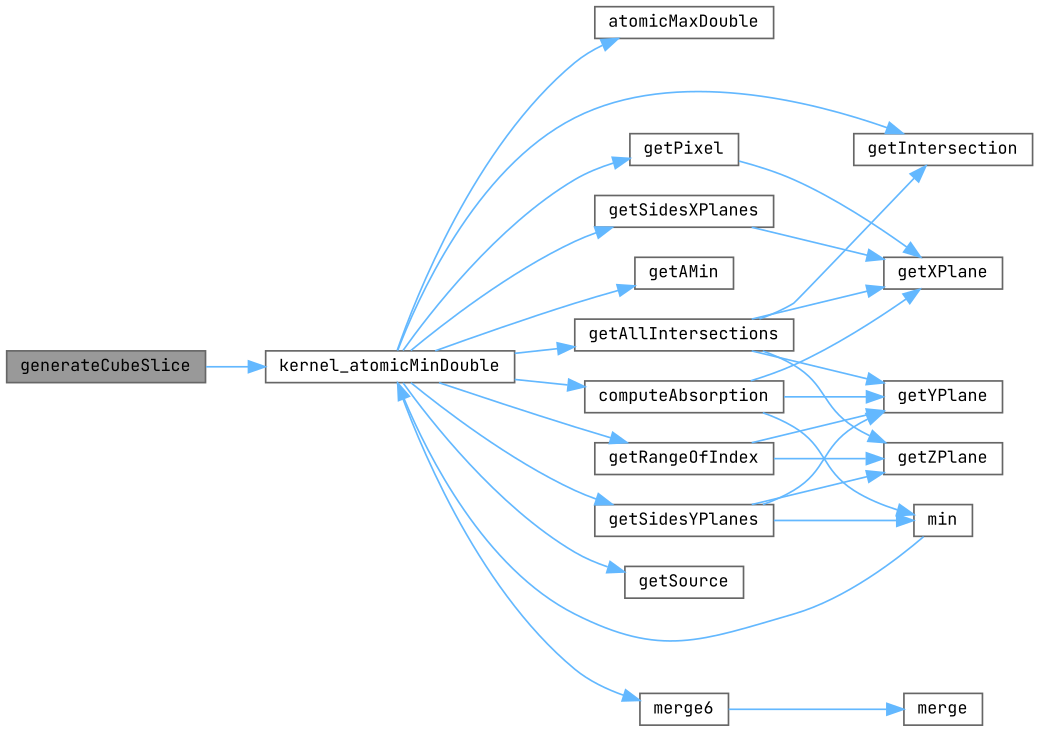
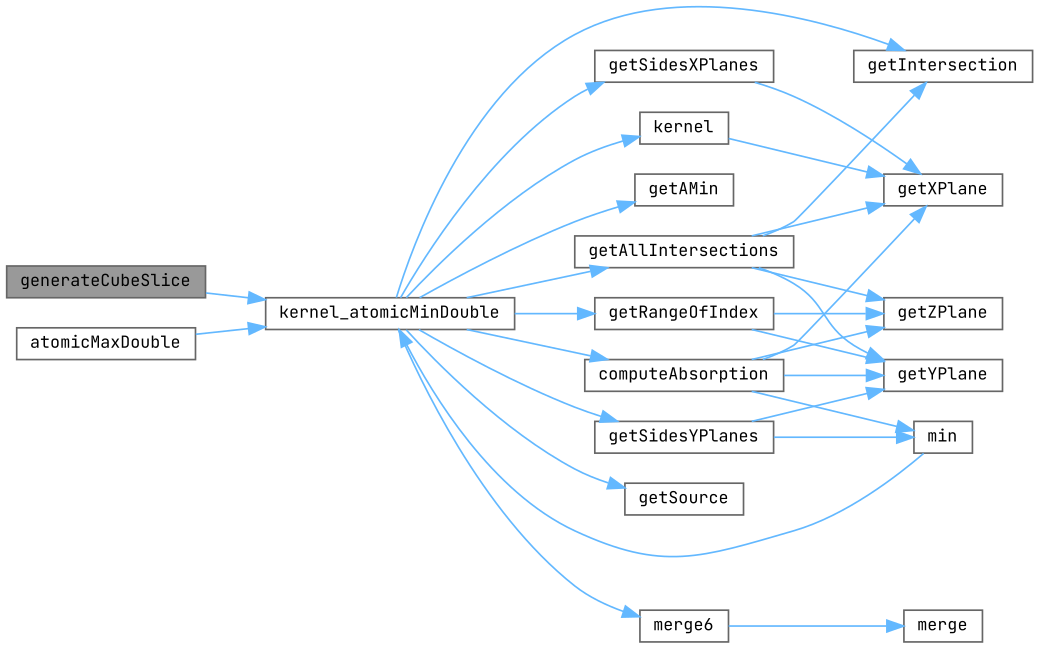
  digraph {
    fontname="JetBrains Mono"
    rankdir=LR
    node [color=grey40 fillcolor=white fontname="JetBrains Mono" fontsize=10 shape=box style=filled]
    edge [color=steelblue1 fontname="JetBrains Mono" fontsize=10 labelfontname=Helvetica labelfontsize=10 style=solid]
    n1 [color=gray40 fillcolor=grey60 fontcolor=black height=0.2 label=generateCubeSlice width=0.4]
    n2 [height=0.2 label=kernel_atomicMinDouble width=0.4]
    n3 [height=0.2 label=atomicMaxDouble width=0.4]
    n4 [height=0.2 label=computeAbsorption width=0.4]
    n5 [height=0.2 label=getAllIntersections width=0.4]
    n6 [height=0.2 label=getIntersection width=0.4]
    n7 [height=0.2 label=getAMin width=0.4]
-   n8 [height=0.2 label=getPixel width=0.4]
+   n8 [height=0.2 label=kernel width=0.4]
    n9 [height=0.2 label=getRangeOfIndex width=0.4]
    n10 [height=0.2 label=getSidesXPlanes width=0.4]
    n11 [height=0.2 label=getSidesYPlanes width=0.4]
    n12 [height=0.2 label=getSource width=0.4]
    n13 [height=0.2 label=merge6 width=0.4]
    n14 [height=0.2 label=getXPlane width=0.4]
    n15 [height=0.2 label=getYPlane width=0.4]
    n16 [height=0.2 label=getZPlane width=0.4]
    n17 [height=0.2 label=min width=0.4]
    n18 [height=0.2 label=merge width=0.4]
    n1 -> n2
-   n2 -> n3
+   n3 -> n2
    n2 -> n4
    n2 -> n5
    n2 -> n6
    n2 -> n7
    n2 -> n8
    n2 -> n9
    n2 -> n10
    n2 -> n11
    n2 -> n12
    n2 -> n13
    n4 -> n14
    n4 -> n15
-   n11 -> n16
+   n4 -> n16
    n4 -> n17
    n5 -> n6
    n5 -> n14
    n5 -> n15
    n5 -> n16
    n8 -> n14
    n9 -> n15
    n9 -> n16
    n10 -> n14
    n11 -> n15
    n11 -> n17
    n13 -> n18
    n17 -> n2
  }
